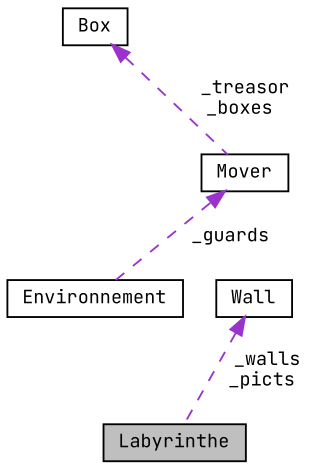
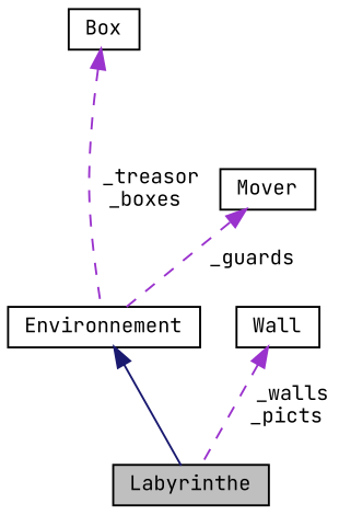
  digraph {
    fontname="JetBrains Mono"
    node [color=black fillcolor=white fontname="JetBrains Mono" fontsize=10 shape=record style=filled]
    edge [color=darkorchid3 dir=back fontname="JetBrains Mono" fontsize=10 labelfontname=Helvetica labelfontsize=10 style=dashed]
    n1 [fillcolor=grey75 fontcolor=black height=0.2 label=Labyrinthe width=0.4]
    n2 [height=0.2 label=Environnement width=0.4]
    n3 [height=0.2 label=Mover width=0.4]
    n4 [height=0.2 label=Box width=0.4]
    n5 [height=0.2 label=Wall width=0.4]
+   n2 -> n1 [color=midnightblue style=solid]
    n3 -> n2 [label=" _guards"]
-   n4 -> n3 [label=" _treasor\n_boxes"]
+   n4 -> n2 [label=" _treasor\n_boxes"]
    n5 -> n1 [label=" _walls\n_picts"]
  }
